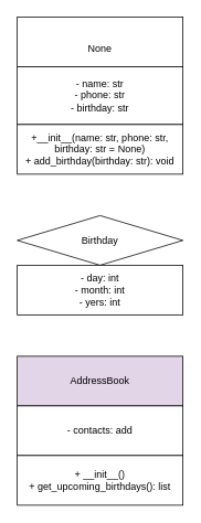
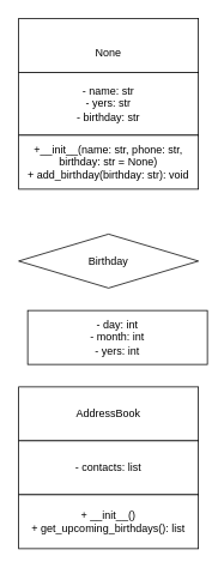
  <mxCell id="0" />
  <mxCell id="1" parent="0" />
  <mxCell id="2" value="&lt;div&gt;&lt;br&gt;&lt;/div&gt;&lt;div&gt;None&lt;/div&gt;" style="rounded=0;whiteSpace=wrap;html=1;" parent="1" vertex="1"><mxGeometry x="20" y="20" width="200" height="60" as="geometry" /></mxCell>
- <mxCell id="3" value="- name: str&lt;div&gt;- phone: str&lt;/div&gt;&lt;div&gt;- birthday: str&lt;/div&gt;" style="rounded=0;whiteSpace=wrap;html=1;" parent="1" vertex="1"><mxGeometry x="20" y="80" width="200" height="70" as="geometry" /></mxCell>
+ <mxCell id="3" value="- name: str&lt;div&gt;- yers: str&lt;/div&gt;&lt;div&gt;- birthday: str&lt;/div&gt;" style="rounded=0;whiteSpace=wrap;html=1;" parent="1" vertex="1"><mxGeometry x="20" y="80" width="200" height="70" as="geometry" /></mxCell>
  <mxCell id="4" value="+__init__(name: str, phone: str, birthday: str = None)&lt;div&gt;+ add_birthday(birthday: str): void&lt;/div&gt;" style="rounded=0;whiteSpace=wrap;html=1;" parent="1" vertex="1"><mxGeometry x="20" y="150" width="200" height="60" as="geometry" /></mxCell>
  <mxCell id="5" value="Birthday" style="rhombus;whiteSpace=wrap;html=1;" parent="1" vertex="1"><mxGeometry x="20" y="260" width="200" height="60" as="geometry" /></mxCell>
- <mxCell id="6" value="- day: int&lt;div&gt;- month: int&lt;/div&gt;&lt;div&gt;- yers: int&lt;/div&gt;" style="rounded=0;whiteSpace=wrap;html=1;" parent="1" vertex="1"><mxGeometry x="20" y="320" width="200" height="60" as="geometry" /></mxCell>
- <mxCell id="7" value="AddressBook" style="rounded=0;whiteSpace=wrap;html=1;fillColor=#e1d5e7;" parent="1" vertex="1"><mxGeometry x="20" y="430" width="200" height="60" as="geometry" /></mxCell>
- <mxCell id="8" value="- contacts: add" style="rounded=0;whiteSpace=wrap;html=1;" parent="1" vertex="1"><mxGeometry x="20" y="490" width="200" height="60" as="geometry" /></mxCell>
+ <mxCell id="6" value="- day: int&lt;div&gt;- month: int&lt;/div&gt;&lt;div&gt;- yers: int&lt;/div&gt;" style="rounded=0;whiteSpace=wrap;html=1;" parent="1" vertex="1"><mxGeometry x="30" y="345" width="200" height="60" as="geometry" /></mxCell>
+ <mxCell id="7" value="AddressBook" style="rounded=0;whiteSpace=wrap;html=1;" parent="1" vertex="1"><mxGeometry x="20" y="430" width="200" height="60" as="geometry" /></mxCell>
+ <mxCell id="8" value="- contacts: list" style="rounded=0;whiteSpace=wrap;html=1;" parent="1" vertex="1"><mxGeometry x="20" y="490" width="200" height="60" as="geometry" /></mxCell>
  <mxCell id="9" value="+ __init__()&lt;div&gt;+ get_upcoming_birthdays(): list&lt;/div&gt;" style="rounded=0;whiteSpace=wrap;html=1;" parent="1" vertex="1"><mxGeometry x="20" y="550" width="200" height="60" as="geometry" /></mxCell>
